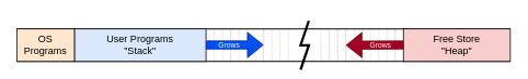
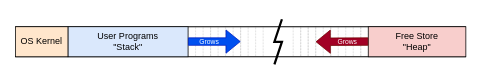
  <mxCell id="0" />
  <mxCell id="1" parent="0" />
  <mxCell id="2" value="" style="group" parent="1" vertex="1" connectable="0"><mxGeometry x="20" y="20" width="600" height="55" as="geometry" /></mxCell>
  <mxCell id="3" value="" style="group" parent="2" vertex="1" connectable="0"><mxGeometry y="15" width="600" height="40" as="geometry" /></mxCell>
  <mxCell id="4" value="" style="group" parent="3" vertex="1" connectable="0"><mxGeometry x="20" width="560" height="40" as="geometry" /></mxCell>
  <mxCell id="5" value="" style="group" parent="4" vertex="1" connectable="0"><mxGeometry width="40" height="40" as="geometry" /></mxCell>
  <mxCell id="6" value="" style="endArrow=none;dashed=1;html=1;dashPattern=1 1;strokeWidth=1;rounded=0;strokeColor=#CCCCCC;" parent="5" edge="1"><mxGeometry width="50" height="50" relative="1" as="geometry"><mxPoint x="10" as="sourcePoint" /><mxPoint x="10" y="40" as="targetPoint" /></mxGeometry></mxCell>
  <mxCell id="7" value="" style="endArrow=none;dashed=1;html=1;dashPattern=1 1;strokeWidth=1;rounded=0;strokeColor=#CCCCCC;" parent="5" edge="1"><mxGeometry width="50" height="50" relative="1" as="geometry"><mxPoint x="20" as="sourcePoint" /><mxPoint x="20" y="40" as="targetPoint" /></mxGeometry></mxCell>
  <mxCell id="8" value="" style="endArrow=none;dashed=1;html=1;dashPattern=1 1;strokeWidth=1;rounded=0;strokeColor=#CCCCCC;" parent="5" edge="1"><mxGeometry width="50" height="50" relative="1" as="geometry"><mxPoint x="30" as="sourcePoint" /><mxPoint x="30" y="40" as="targetPoint" /></mxGeometry></mxCell>
  <mxCell id="9" value="" style="endArrow=none;dashed=1;html=1;dashPattern=1 1;strokeWidth=1;rounded=0;strokeColor=#CCCCCC;" parent="5" edge="1"><mxGeometry width="50" height="50" relative="1" as="geometry"><mxPoint as="sourcePoint" /><mxPoint y="40" as="targetPoint" /></mxGeometry></mxCell>
  <mxCell id="10" value="" style="endArrow=none;dashed=1;html=1;dashPattern=1 1;strokeWidth=1;rounded=0;strokeColor=#CCCCCC;" parent="5" edge="1"><mxGeometry width="50" height="50" relative="1" as="geometry"><mxPoint x="40" as="sourcePoint" /><mxPoint x="40" y="40" as="targetPoint" /></mxGeometry></mxCell>
  <mxCell id="11" value="" style="group" parent="4" vertex="1" connectable="0"><mxGeometry x="40" width="40" height="40" as="geometry" /></mxCell>
  <mxCell id="12" value="" style="endArrow=none;dashed=1;html=1;dashPattern=1 1;strokeWidth=1;rounded=0;strokeColor=#CCCCCC;" parent="11" edge="1"><mxGeometry width="50" height="50" relative="1" as="geometry"><mxPoint x="10" as="sourcePoint" /><mxPoint x="10" y="40" as="targetPoint" /></mxGeometry></mxCell>
  <mxCell id="13" value="" style="endArrow=none;dashed=1;html=1;dashPattern=1 1;strokeWidth=1;rounded=0;strokeColor=#CCCCCC;" parent="11" edge="1"><mxGeometry width="50" height="50" relative="1" as="geometry"><mxPoint x="20" as="sourcePoint" /><mxPoint x="20" y="40" as="targetPoint" /></mxGeometry></mxCell>
  <mxCell id="14" value="" style="endArrow=none;dashed=1;html=1;dashPattern=1 1;strokeWidth=1;rounded=0;strokeColor=#CCCCCC;" parent="11" edge="1"><mxGeometry width="50" height="50" relative="1" as="geometry"><mxPoint x="30" as="sourcePoint" /><mxPoint x="30" y="40" as="targetPoint" /></mxGeometry></mxCell>
  <mxCell id="15" value="" style="endArrow=none;dashed=1;html=1;dashPattern=1 1;strokeWidth=1;rounded=0;strokeColor=#CCCCCC;" parent="11" edge="1"><mxGeometry width="50" height="50" relative="1" as="geometry"><mxPoint as="sourcePoint" /><mxPoint y="40" as="targetPoint" /></mxGeometry></mxCell>
  <mxCell id="16" value="" style="endArrow=none;dashed=1;html=1;dashPattern=1 1;strokeWidth=1;rounded=0;strokeColor=#CCCCCC;" parent="11" edge="1"><mxGeometry width="50" height="50" relative="1" as="geometry"><mxPoint x="40" as="sourcePoint" /><mxPoint x="40" y="40" as="targetPoint" /></mxGeometry></mxCell>
  <mxCell id="17" value="" style="group" parent="4" vertex="1" connectable="0"><mxGeometry x="80" width="40" height="40" as="geometry" /></mxCell>
  <mxCell id="18" value="" style="endArrow=none;dashed=1;html=1;dashPattern=1 1;strokeWidth=1;rounded=0;strokeColor=#CCCCCC;" parent="17" edge="1"><mxGeometry width="50" height="50" relative="1" as="geometry"><mxPoint x="10" as="sourcePoint" /><mxPoint x="10" y="40" as="targetPoint" /></mxGeometry></mxCell>
  <mxCell id="19" value="" style="endArrow=none;dashed=1;html=1;dashPattern=1 1;strokeWidth=1;rounded=0;strokeColor=#CCCCCC;" parent="17" edge="1"><mxGeometry width="50" height="50" relative="1" as="geometry"><mxPoint x="20" as="sourcePoint" /><mxPoint x="20" y="40" as="targetPoint" /></mxGeometry></mxCell>
  <mxCell id="20" value="" style="endArrow=none;dashed=1;html=1;dashPattern=1 1;strokeWidth=1;rounded=0;strokeColor=#CCCCCC;" parent="17" edge="1"><mxGeometry width="50" height="50" relative="1" as="geometry"><mxPoint x="30" as="sourcePoint" /><mxPoint x="30" y="40" as="targetPoint" /></mxGeometry></mxCell>
  <mxCell id="21" value="" style="endArrow=none;dashed=1;html=1;dashPattern=1 1;strokeWidth=1;rounded=0;strokeColor=#CCCCCC;" parent="17" edge="1"><mxGeometry width="50" height="50" relative="1" as="geometry"><mxPoint as="sourcePoint" /><mxPoint y="40" as="targetPoint" /></mxGeometry></mxCell>
  <mxCell id="22" value="" style="endArrow=none;dashed=1;html=1;dashPattern=1 1;strokeWidth=1;rounded=0;strokeColor=#CCCCCC;" parent="17" edge="1"><mxGeometry width="50" height="50" relative="1" as="geometry"><mxPoint x="40" as="sourcePoint" /><mxPoint x="40" y="40" as="targetPoint" /></mxGeometry></mxCell>
  <mxCell id="23" value="" style="group" parent="4" vertex="1" connectable="0"><mxGeometry x="120" width="40" height="40" as="geometry" /></mxCell>
  <mxCell id="24" value="" style="endArrow=none;dashed=1;html=1;dashPattern=1 1;strokeWidth=1;rounded=0;strokeColor=#CCCCCC;" parent="23" edge="1"><mxGeometry width="50" height="50" relative="1" as="geometry"><mxPoint x="10" as="sourcePoint" /><mxPoint x="10" y="40" as="targetPoint" /></mxGeometry></mxCell>
  <mxCell id="25" value="" style="endArrow=none;dashed=1;html=1;dashPattern=1 1;strokeWidth=1;rounded=0;strokeColor=#CCCCCC;" parent="23" edge="1"><mxGeometry width="50" height="50" relative="1" as="geometry"><mxPoint x="20" as="sourcePoint" /><mxPoint x="20" y="40" as="targetPoint" /></mxGeometry></mxCell>
  <mxCell id="26" value="" style="endArrow=none;dashed=1;html=1;dashPattern=1 1;strokeWidth=1;rounded=0;strokeColor=#CCCCCC;" parent="23" edge="1"><mxGeometry width="50" height="50" relative="1" as="geometry"><mxPoint x="30" as="sourcePoint" /><mxPoint x="30" y="40" as="targetPoint" /></mxGeometry></mxCell>
  <mxCell id="27" value="" style="endArrow=none;dashed=1;html=1;dashPattern=1 1;strokeWidth=1;rounded=0;strokeColor=#CCCCCC;" parent="23" edge="1"><mxGeometry width="50" height="50" relative="1" as="geometry"><mxPoint as="sourcePoint" /><mxPoint y="40" as="targetPoint" /></mxGeometry></mxCell>
  <mxCell id="28" value="" style="endArrow=none;dashed=1;html=1;dashPattern=1 1;strokeWidth=1;rounded=0;strokeColor=#CCCCCC;" parent="23" edge="1"><mxGeometry width="50" height="50" relative="1" as="geometry"><mxPoint x="40" as="sourcePoint" /><mxPoint x="40" y="40" as="targetPoint" /></mxGeometry></mxCell>
  <mxCell id="29" value="" style="group" parent="4" vertex="1" connectable="0"><mxGeometry x="160" width="40" height="40" as="geometry" /></mxCell>
  <mxCell id="30" value="" style="endArrow=none;dashed=1;html=1;dashPattern=1 1;strokeWidth=1;rounded=0;strokeColor=#CCCCCC;" parent="29" edge="1"><mxGeometry width="50" height="50" relative="1" as="geometry"><mxPoint x="10" as="sourcePoint" /><mxPoint x="10" y="40" as="targetPoint" /></mxGeometry></mxCell>
  <mxCell id="31" value="" style="endArrow=none;dashed=1;html=1;dashPattern=1 1;strokeWidth=1;rounded=0;strokeColor=#CCCCCC;" parent="29" edge="1"><mxGeometry width="50" height="50" relative="1" as="geometry"><mxPoint x="20" as="sourcePoint" /><mxPoint x="20" y="40" as="targetPoint" /></mxGeometry></mxCell>
  <mxCell id="32" value="" style="endArrow=none;dashed=1;html=1;dashPattern=1 1;strokeWidth=1;rounded=0;strokeColor=#CCCCCC;" parent="29" edge="1"><mxGeometry width="50" height="50" relative="1" as="geometry"><mxPoint x="30" as="sourcePoint" /><mxPoint x="30" y="40" as="targetPoint" /></mxGeometry></mxCell>
  <mxCell id="33" value="" style="endArrow=none;dashed=1;html=1;dashPattern=1 1;strokeWidth=1;rounded=0;strokeColor=#CCCCCC;" parent="29" edge="1"><mxGeometry width="50" height="50" relative="1" as="geometry"><mxPoint as="sourcePoint" /><mxPoint y="40" as="targetPoint" /></mxGeometry></mxCell>
  <mxCell id="34" value="" style="endArrow=none;dashed=1;html=1;dashPattern=1 1;strokeWidth=1;rounded=0;strokeColor=#CCCCCC;" parent="29" edge="1"><mxGeometry width="50" height="50" relative="1" as="geometry"><mxPoint x="40" as="sourcePoint" /><mxPoint x="40" y="40" as="targetPoint" /></mxGeometry></mxCell>
  <mxCell id="35" value="" style="group" parent="4" vertex="1" connectable="0"><mxGeometry x="200" width="40" height="40" as="geometry" /></mxCell>
  <mxCell id="36" value="" style="endArrow=none;dashed=1;html=1;dashPattern=1 1;strokeWidth=1;rounded=0;strokeColor=#CCCCCC;" parent="35" edge="1"><mxGeometry width="50" height="50" relative="1" as="geometry"><mxPoint x="10" as="sourcePoint" /><mxPoint x="10" y="40" as="targetPoint" /></mxGeometry></mxCell>
  <mxCell id="37" value="" style="endArrow=none;dashed=1;html=1;dashPattern=1 1;strokeWidth=1;rounded=0;strokeColor=#CCCCCC;" parent="35" edge="1"><mxGeometry width="50" height="50" relative="1" as="geometry"><mxPoint x="20" as="sourcePoint" /><mxPoint x="20" y="40" as="targetPoint" /></mxGeometry></mxCell>
  <mxCell id="38" value="" style="endArrow=none;dashed=1;html=1;dashPattern=1 1;strokeWidth=1;rounded=0;strokeColor=#CCCCCC;" parent="35" edge="1"><mxGeometry width="50" height="50" relative="1" as="geometry"><mxPoint x="30" as="sourcePoint" /><mxPoint x="30" y="40" as="targetPoint" /></mxGeometry></mxCell>
  <mxCell id="39" value="" style="endArrow=none;dashed=1;html=1;dashPattern=1 1;strokeWidth=1;rounded=0;strokeColor=#CCCCCC;" parent="35" edge="1"><mxGeometry width="50" height="50" relative="1" as="geometry"><mxPoint as="sourcePoint" /><mxPoint y="40" as="targetPoint" /></mxGeometry></mxCell>
  <mxCell id="40" value="" style="endArrow=none;dashed=1;html=1;dashPattern=1 1;strokeWidth=1;rounded=0;strokeColor=#CCCCCC;" parent="35" edge="1"><mxGeometry width="50" height="50" relative="1" as="geometry"><mxPoint x="40" as="sourcePoint" /><mxPoint x="40" y="40" as="targetPoint" /></mxGeometry></mxCell>
  <mxCell id="41" value="" style="group" parent="4" vertex="1" connectable="0"><mxGeometry x="240" width="40" height="40" as="geometry" /></mxCell>
  <mxCell id="42" value="" style="endArrow=none;dashed=1;html=1;dashPattern=1 1;strokeWidth=1;rounded=0;strokeColor=#CCCCCC;" parent="41" edge="1"><mxGeometry width="50" height="50" relative="1" as="geometry"><mxPoint x="10" as="sourcePoint" /><mxPoint x="10" y="40" as="targetPoint" /></mxGeometry></mxCell>
  <mxCell id="43" value="" style="endArrow=none;dashed=1;html=1;dashPattern=1 1;strokeWidth=1;rounded=0;strokeColor=#CCCCCC;" parent="41" edge="1"><mxGeometry width="50" height="50" relative="1" as="geometry"><mxPoint x="20" as="sourcePoint" /><mxPoint x="20" y="40" as="targetPoint" /></mxGeometry></mxCell>
  <mxCell id="44" value="" style="endArrow=none;dashed=1;html=1;dashPattern=1 1;strokeWidth=1;rounded=0;strokeColor=#CCCCCC;" parent="41" edge="1"><mxGeometry width="50" height="50" relative="1" as="geometry"><mxPoint x="30" as="sourcePoint" /><mxPoint x="30" y="40" as="targetPoint" /></mxGeometry></mxCell>
  <mxCell id="45" value="" style="endArrow=none;dashed=1;html=1;dashPattern=1 1;strokeWidth=1;rounded=0;strokeColor=#CCCCCC;" parent="41" edge="1"><mxGeometry width="50" height="50" relative="1" as="geometry"><mxPoint as="sourcePoint" /><mxPoint y="40" as="targetPoint" /></mxGeometry></mxCell>
  <mxCell id="46" value="" style="endArrow=none;dashed=1;html=1;dashPattern=1 1;strokeWidth=1;rounded=0;strokeColor=#CCCCCC;" parent="41" edge="1"><mxGeometry width="50" height="50" relative="1" as="geometry"><mxPoint x="40" as="sourcePoint" /><mxPoint x="40" y="40" as="targetPoint" /></mxGeometry></mxCell>
  <mxCell id="47" value="" style="group" parent="4" vertex="1" connectable="0"><mxGeometry x="360" width="40" height="40" as="geometry" /></mxCell>
  <mxCell id="48" value="" style="endArrow=none;dashed=1;html=1;dashPattern=1 1;strokeWidth=1;rounded=0;strokeColor=#CCCCCC;" parent="47" edge="1"><mxGeometry width="50" height="50" relative="1" as="geometry"><mxPoint x="10" as="sourcePoint" /><mxPoint x="10" y="40" as="targetPoint" /></mxGeometry></mxCell>
  <mxCell id="49" value="" style="endArrow=none;dashed=1;html=1;dashPattern=1 1;strokeWidth=1;rounded=0;strokeColor=#CCCCCC;" parent="47" edge="1"><mxGeometry width="50" height="50" relative="1" as="geometry"><mxPoint x="20" as="sourcePoint" /><mxPoint x="20" y="40" as="targetPoint" /></mxGeometry></mxCell>
  <mxCell id="50" value="" style="endArrow=none;dashed=1;html=1;dashPattern=1 1;strokeWidth=1;rounded=0;strokeColor=#CCCCCC;" parent="47" edge="1"><mxGeometry width="50" height="50" relative="1" as="geometry"><mxPoint x="30" as="sourcePoint" /><mxPoint x="30" y="40" as="targetPoint" /></mxGeometry></mxCell>
  <mxCell id="51" value="" style="endArrow=none;dashed=1;html=1;dashPattern=1 1;strokeWidth=1;rounded=0;strokeColor=#CCCCCC;" parent="47" edge="1"><mxGeometry width="50" height="50" relative="1" as="geometry"><mxPoint as="sourcePoint" /><mxPoint y="40" as="targetPoint" /></mxGeometry></mxCell>
  <mxCell id="52" value="" style="endArrow=none;dashed=1;html=1;dashPattern=1 1;strokeWidth=1;rounded=0;strokeColor=#CCCCCC;" parent="47" edge="1"><mxGeometry width="50" height="50" relative="1" as="geometry"><mxPoint x="40" as="sourcePoint" /><mxPoint x="40" y="40" as="targetPoint" /></mxGeometry></mxCell>
  <mxCell id="53" value="" style="group" parent="4" vertex="1" connectable="0"><mxGeometry x="400" width="40" height="40" as="geometry" /></mxCell>
  <mxCell id="54" value="" style="endArrow=none;dashed=1;html=1;dashPattern=1 1;strokeWidth=1;rounded=0;strokeColor=#CCCCCC;" parent="53" edge="1"><mxGeometry width="50" height="50" relative="1" as="geometry"><mxPoint x="10" as="sourcePoint" /><mxPoint x="10" y="40" as="targetPoint" /></mxGeometry></mxCell>
  <mxCell id="55" value="" style="endArrow=none;dashed=1;html=1;dashPattern=1 1;strokeWidth=1;rounded=0;strokeColor=#CCCCCC;" parent="53" edge="1"><mxGeometry width="50" height="50" relative="1" as="geometry"><mxPoint x="20" as="sourcePoint" /><mxPoint x="20" y="40" as="targetPoint" /></mxGeometry></mxCell>
  <mxCell id="56" value="" style="endArrow=none;dashed=1;html=1;dashPattern=1 1;strokeWidth=1;rounded=0;strokeColor=#CCCCCC;" parent="53" edge="1"><mxGeometry width="50" height="50" relative="1" as="geometry"><mxPoint x="30" as="sourcePoint" /><mxPoint x="30" y="40" as="targetPoint" /></mxGeometry></mxCell>
  <mxCell id="57" value="" style="endArrow=none;dashed=1;html=1;dashPattern=1 1;strokeWidth=1;rounded=0;strokeColor=#CCCCCC;" parent="53" edge="1"><mxGeometry width="50" height="50" relative="1" as="geometry"><mxPoint as="sourcePoint" /><mxPoint y="40" as="targetPoint" /></mxGeometry></mxCell>
  <mxCell id="58" value="" style="endArrow=none;dashed=1;html=1;dashPattern=1 1;strokeWidth=1;rounded=0;strokeColor=#CCCCCC;" parent="53" edge="1"><mxGeometry width="50" height="50" relative="1" as="geometry"><mxPoint x="40" as="sourcePoint" /><mxPoint x="40" y="40" as="targetPoint" /></mxGeometry></mxCell>
  <mxCell id="59" value="" style="group" parent="4" vertex="1" connectable="0"><mxGeometry x="440" width="40" height="40" as="geometry" /></mxCell>
  <mxCell id="60" value="" style="endArrow=none;dashed=1;html=1;dashPattern=1 1;strokeWidth=1;rounded=0;strokeColor=#CCCCCC;" parent="59" edge="1"><mxGeometry width="50" height="50" relative="1" as="geometry"><mxPoint x="10" as="sourcePoint" /><mxPoint x="10" y="40" as="targetPoint" /></mxGeometry></mxCell>
  <mxCell id="61" value="" style="endArrow=none;dashed=1;html=1;dashPattern=1 1;strokeWidth=1;rounded=0;strokeColor=#CCCCCC;" parent="59" edge="1"><mxGeometry width="50" height="50" relative="1" as="geometry"><mxPoint x="20" as="sourcePoint" /><mxPoint x="20" y="40" as="targetPoint" /></mxGeometry></mxCell>
  <mxCell id="62" value="" style="endArrow=none;dashed=1;html=1;dashPattern=1 1;strokeWidth=1;rounded=0;strokeColor=#CCCCCC;" parent="59" edge="1"><mxGeometry width="50" height="50" relative="1" as="geometry"><mxPoint x="30" as="sourcePoint" /><mxPoint x="30" y="40" as="targetPoint" /></mxGeometry></mxCell>
  <mxCell id="63" value="" style="endArrow=none;dashed=1;html=1;dashPattern=1 1;strokeWidth=1;rounded=0;strokeColor=#CCCCCC;" parent="59" edge="1"><mxGeometry width="50" height="50" relative="1" as="geometry"><mxPoint as="sourcePoint" /><mxPoint y="40" as="targetPoint" /></mxGeometry></mxCell>
  <mxCell id="64" value="" style="endArrow=none;dashed=1;html=1;dashPattern=1 1;strokeWidth=1;rounded=0;strokeColor=#CCCCCC;" parent="59" edge="1"><mxGeometry width="50" height="50" relative="1" as="geometry"><mxPoint x="40" as="sourcePoint" /><mxPoint x="40" y="40" as="targetPoint" /></mxGeometry></mxCell>
  <mxCell id="65" value="" style="group" parent="4" vertex="1" connectable="0"><mxGeometry x="480" width="40" height="40" as="geometry" /></mxCell>
  <mxCell id="66" value="" style="endArrow=none;dashed=1;html=1;dashPattern=1 1;strokeWidth=1;rounded=0;strokeColor=#CCCCCC;" parent="65" edge="1"><mxGeometry width="50" height="50" relative="1" as="geometry"><mxPoint x="10" as="sourcePoint" /><mxPoint x="10" y="40" as="targetPoint" /></mxGeometry></mxCell>
  <mxCell id="67" value="" style="endArrow=none;dashed=1;html=1;dashPattern=1 1;strokeWidth=1;rounded=0;strokeColor=#CCCCCC;" parent="65" edge="1"><mxGeometry width="50" height="50" relative="1" as="geometry"><mxPoint x="20" as="sourcePoint" /><mxPoint x="20" y="40" as="targetPoint" /></mxGeometry></mxCell>
  <mxCell id="68" value="" style="endArrow=none;dashed=1;html=1;dashPattern=1 1;strokeWidth=1;rounded=0;strokeColor=#CCCCCC;" parent="65" edge="1"><mxGeometry width="50" height="50" relative="1" as="geometry"><mxPoint x="30" as="sourcePoint" /><mxPoint x="30" y="40" as="targetPoint" /></mxGeometry></mxCell>
  <mxCell id="69" value="" style="endArrow=none;dashed=1;html=1;dashPattern=1 1;strokeWidth=1;rounded=0;strokeColor=#CCCCCC;startArrow=none;" parent="65" edge="1"><mxGeometry width="50" height="50" relative="1" as="geometry"><mxPoint y="40" as="sourcePoint" /><mxPoint y="40" as="targetPoint" /></mxGeometry></mxCell>
  <mxCell id="70" value="" style="endArrow=none;dashed=1;html=1;dashPattern=1 1;strokeWidth=1;rounded=0;strokeColor=#CCCCCC;" parent="65" edge="1"><mxGeometry width="50" height="50" relative="1" as="geometry"><mxPoint x="40" as="sourcePoint" /><mxPoint x="40" y="40" as="targetPoint" /></mxGeometry></mxCell>
  <mxCell id="71" value="" style="group" parent="4" vertex="1" connectable="0"><mxGeometry x="520" width="40" height="40" as="geometry" /></mxCell>
  <mxCell id="72" value="" style="endArrow=none;dashed=1;html=1;dashPattern=1 1;strokeWidth=1;rounded=0;strokeColor=#CCCCCC;" parent="71" edge="1"><mxGeometry width="50" height="50" relative="1" as="geometry"><mxPoint x="10" as="sourcePoint" /><mxPoint x="10" y="40" as="targetPoint" /></mxGeometry></mxCell>
  <mxCell id="73" value="" style="endArrow=none;dashed=1;html=1;dashPattern=1 1;strokeWidth=1;rounded=0;strokeColor=#CCCCCC;" parent="71" edge="1"><mxGeometry width="50" height="50" relative="1" as="geometry"><mxPoint x="20" as="sourcePoint" /><mxPoint x="20" y="40" as="targetPoint" /></mxGeometry></mxCell>
  <mxCell id="74" value="" style="endArrow=none;dashed=1;html=1;dashPattern=1 1;strokeWidth=1;rounded=0;strokeColor=#CCCCCC;" parent="71" edge="1"><mxGeometry width="50" height="50" relative="1" as="geometry"><mxPoint x="30" as="sourcePoint" /><mxPoint x="30" y="40" as="targetPoint" /></mxGeometry></mxCell>
  <mxCell id="75" value="" style="endArrow=none;dashed=1;html=1;dashPattern=1 1;strokeWidth=1;rounded=0;strokeColor=#CCCCCC;" parent="71" edge="1"><mxGeometry width="50" height="50" relative="1" as="geometry"><mxPoint as="sourcePoint" /><mxPoint y="40" as="targetPoint" /></mxGeometry></mxCell>
  <mxCell id="76" value="" style="endArrow=none;dashed=1;html=1;dashPattern=1 1;strokeWidth=1;rounded=0;strokeColor=#CCCCCC;" parent="71" edge="1"><mxGeometry width="50" height="50" relative="1" as="geometry"><mxPoint x="40" as="sourcePoint" /><mxPoint x="40" y="40" as="targetPoint" /></mxGeometry></mxCell>
  <mxCell id="77" value="" style="endArrow=none;dashed=1;html=1;dashPattern=1 1;strokeWidth=1;rounded=0;strokeColor=#CCCCCC;" parent="4" edge="1"><mxGeometry width="50" height="50" relative="1" as="geometry"><mxPoint x="290" as="sourcePoint" /><mxPoint x="290" y="40" as="targetPoint" /></mxGeometry></mxCell>
  <mxCell id="78" value="" style="endArrow=none;dashed=1;html=1;dashPattern=1 1;strokeWidth=1;rounded=0;strokeColor=#CCCCCC;" parent="4" edge="1"><mxGeometry width="50" height="50" relative="1" as="geometry"><mxPoint x="280" as="sourcePoint" /><mxPoint x="280" y="40" as="targetPoint" /></mxGeometry></mxCell>
  <mxCell id="79" value="" style="group;strokeWidth=1.5;" parent="3" vertex="1" connectable="0"><mxGeometry width="600" height="40" as="geometry" /></mxCell>
  <mxCell id="80" value="" style="endArrow=none;dashed=1;html=1;dashPattern=1 1;strokeWidth=1;rounded=0;strokeColor=#CCCCCC;" parent="79" edge="1"><mxGeometry width="50" height="50" relative="1" as="geometry"><mxPoint x="370" as="sourcePoint" /><mxPoint x="370" y="40" as="targetPoint" /></mxGeometry></mxCell>
  <mxCell id="81" value="" style="endArrow=none;dashed=1;html=1;dashPattern=1 1;strokeWidth=1;rounded=0;strokeColor=#CCCCCC;" parent="79" edge="1"><mxGeometry width="50" height="50" relative="1" as="geometry"><mxPoint x="380" as="sourcePoint" /><mxPoint x="380" y="40" as="targetPoint" /></mxGeometry></mxCell>
  <mxCell id="82" value="" style="endArrow=none;dashed=1;html=1;dashPattern=1 1;strokeWidth=1;rounded=0;strokeColor=#CCCCCC;" parent="79" edge="1"><mxGeometry width="50" height="50" relative="1" as="geometry"><mxPoint x="390" as="sourcePoint" /><mxPoint x="390" y="40" as="targetPoint" /></mxGeometry></mxCell>
  <mxCell id="83" value="" style="endArrow=none;dashed=1;html=1;dashPattern=1 1;strokeWidth=1;rounded=0;strokeColor=#CCCCCC;" parent="79" edge="1"><mxGeometry width="50" height="50" relative="1" as="geometry"><mxPoint x="400" as="sourcePoint" /><mxPoint x="400" y="40" as="targetPoint" /></mxGeometry></mxCell>
  <mxCell id="84" value="" style="endArrow=none;dashed=1;html=1;dashPattern=1 1;strokeWidth=1;rounded=0;strokeColor=#CCCCCC;" parent="79" edge="1"><mxGeometry width="50" height="50" relative="1" as="geometry"><mxPoint x="330" as="sourcePoint" /><mxPoint x="330" y="40" as="targetPoint" /></mxGeometry></mxCell>
  <mxCell id="85" value="" style="endArrow=none;dashed=1;html=1;dashPattern=1 1;strokeWidth=1;rounded=0;strokeColor=#CCCCCC;" parent="79" edge="1"><mxGeometry width="50" height="50" relative="1" as="geometry"><mxPoint x="320" as="sourcePoint" /><mxPoint x="320" y="40" as="targetPoint" /></mxGeometry></mxCell>
  <mxCell id="86" value="" style="endArrow=none;html=1;rounded=0;strokeWidth=1.5;" parent="79" edge="1"><mxGeometry width="50" height="50" relative="1" as="geometry"><mxPoint as="sourcePoint" /><mxPoint x="600" as="targetPoint" /></mxGeometry></mxCell>
  <mxCell id="87" value="" style="endArrow=none;html=1;rounded=0;strokeWidth=1.5;" parent="79" edge="1"><mxGeometry width="50" height="50" relative="1" as="geometry"><mxPoint y="40" as="sourcePoint" /><mxPoint x="600" y="40" as="targetPoint" /></mxGeometry></mxCell>
  <mxCell id="88" value="User Programs&lt;br&gt;&quot;Stack&quot;" style="rounded=0;whiteSpace=wrap;html=1;strokeColor=#000000;strokeWidth=1;fillColor=#dae8fc;" parent="79" vertex="1"><mxGeometry x="70" width="160" height="40" as="geometry" /></mxCell>
  <mxCell id="89" value="Free Store&lt;br&gt;&quot;Heap&quot;" style="rounded=0;whiteSpace=wrap;html=1;strokeColor=#000000;strokeWidth=1;fillColor=#f8cecc;" parent="79" vertex="1"><mxGeometry x="470" width="130" height="40" as="geometry" /></mxCell>
- <mxCell id="90" value="OS Programs" style="rounded=0;whiteSpace=wrap;html=1;strokeColor=#000000;strokeWidth=1;fillColor=#ffe6cc;" parent="79" vertex="1"><mxGeometry width="70" height="40" as="geometry" /></mxCell>
+ <mxCell id="90" value="OS Kernel" style="rounded=0;whiteSpace=wrap;html=1;strokeColor=#000000;strokeWidth=1;fillColor=#ffe6cc;" parent="79" vertex="1"><mxGeometry width="70" height="40" as="geometry" /></mxCell>
  <mxCell id="91" value="" style="shape=flexArrow;endArrow=classic;html=1;rounded=0;fillColor=#0050ef;strokeColor=#001DBC;fontColor=#FFFFFF;labelBackgroundColor=none;fontSize=9;fontFamily=Helvetica;" parent="79" edge="1"><mxGeometry width="50" height="50" relative="1" as="geometry"><mxPoint x="230" y="19.77" as="sourcePoint" /><mxPoint x="300" y="19.77" as="targetPoint" /></mxGeometry></mxCell>
  <mxCell id="92" value="Grows" style="edgeLabel;html=1;align=center;verticalAlign=middle;resizable=0;points=[];fontColor=#FFFFFF;labelBackgroundColor=none;fontSize=9;fontFamily=Helvetica;" parent="91" vertex="1" connectable="0"><mxGeometry x="0.006" y="-1" relative="1" as="geometry"><mxPoint x="-8" y="-1" as="offset" /></mxGeometry></mxCell>
  <mxCell id="93" value="" style="shape=flexArrow;endArrow=classic;html=1;rounded=0;fillColor=#a20025;strokeColor=#6F0000;fontColor=#FFFFFF;labelBackgroundColor=none;fontSize=9;fontFamily=Helvetica;" parent="79" edge="1"><mxGeometry width="50" height="50" relative="1" as="geometry"><mxPoint x="470" y="19.77" as="sourcePoint" /><mxPoint x="400" y="20" as="targetPoint" /></mxGeometry></mxCell>
  <mxCell id="94" value="Grows" style="edgeLabel;html=1;align=center;verticalAlign=middle;resizable=0;points=[];fontColor=#FFFFFF;labelBackgroundColor=none;fontSize=9;fontFamily=Helvetica;" parent="93" vertex="1" connectable="0"><mxGeometry x="0.006" y="-1" relative="1" as="geometry"><mxPoint x="7" y="1" as="offset" /></mxGeometry></mxCell>
  <mxCell id="95" value="" style="endArrow=none;html=1;rounded=0;strokeColor=#000000;strokeWidth=3;endFill=0;" parent="2" edge="1"><mxGeometry width="50" height="50" relative="1" as="geometry"><mxPoint x="345" y="65" as="sourcePoint" /><mxPoint x="355" y="5" as="targetPoint" /><Array as="points"><mxPoint x="355" y="35" /><mxPoint x="345" y="35" /></Array></mxGeometry></mxCell>
